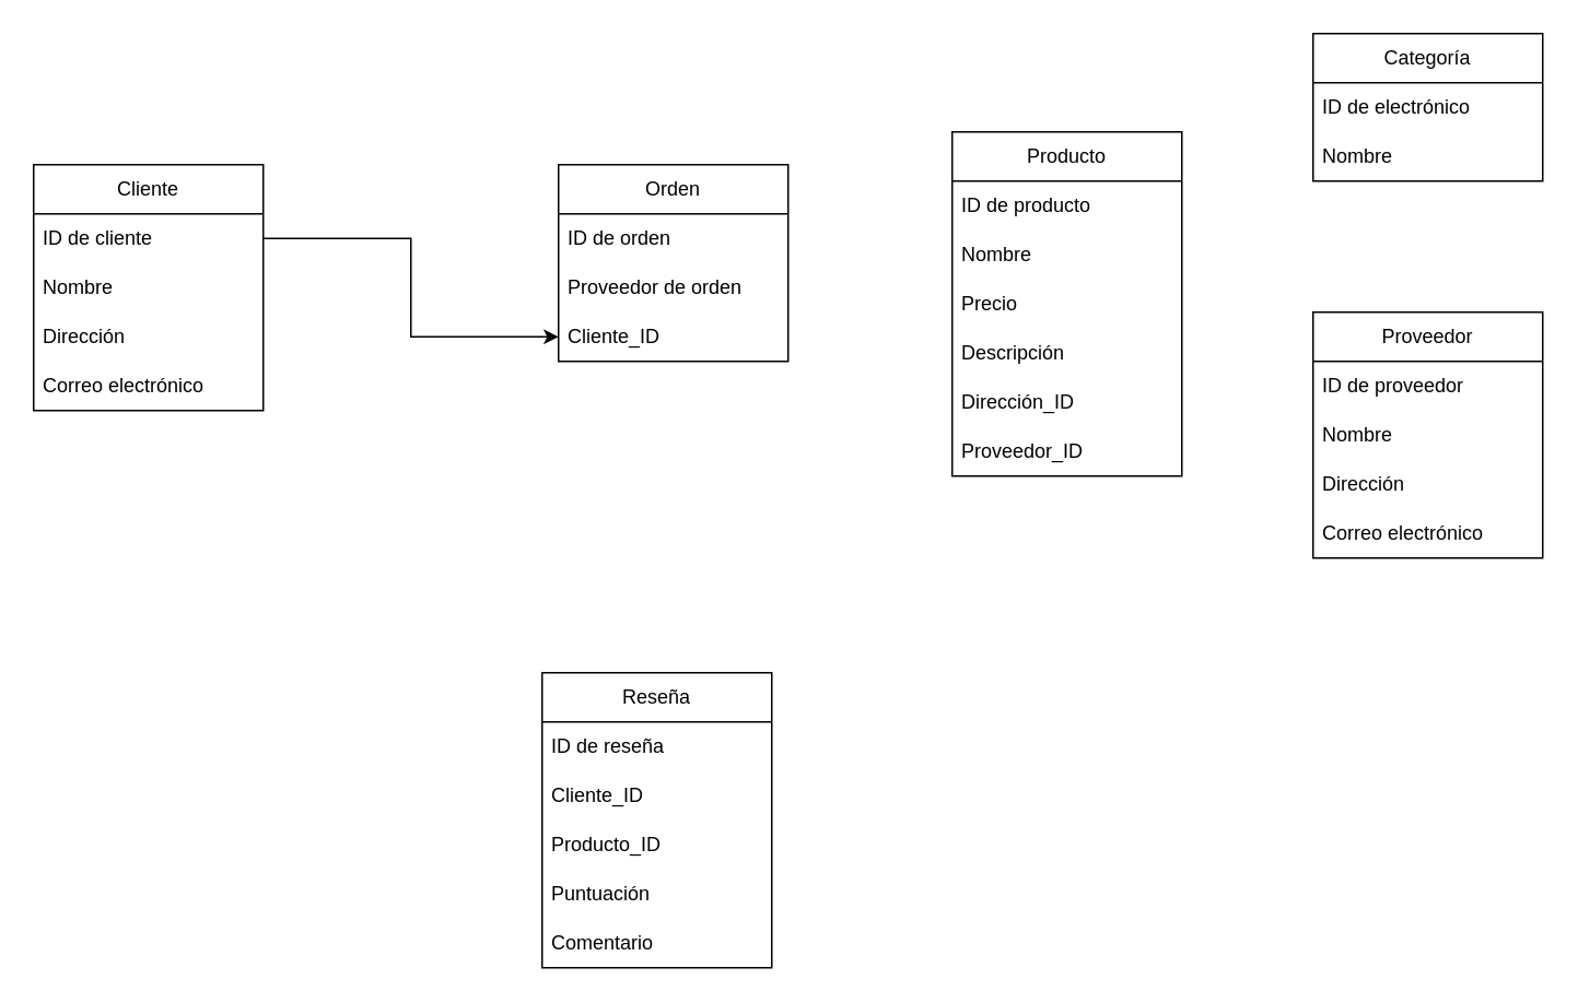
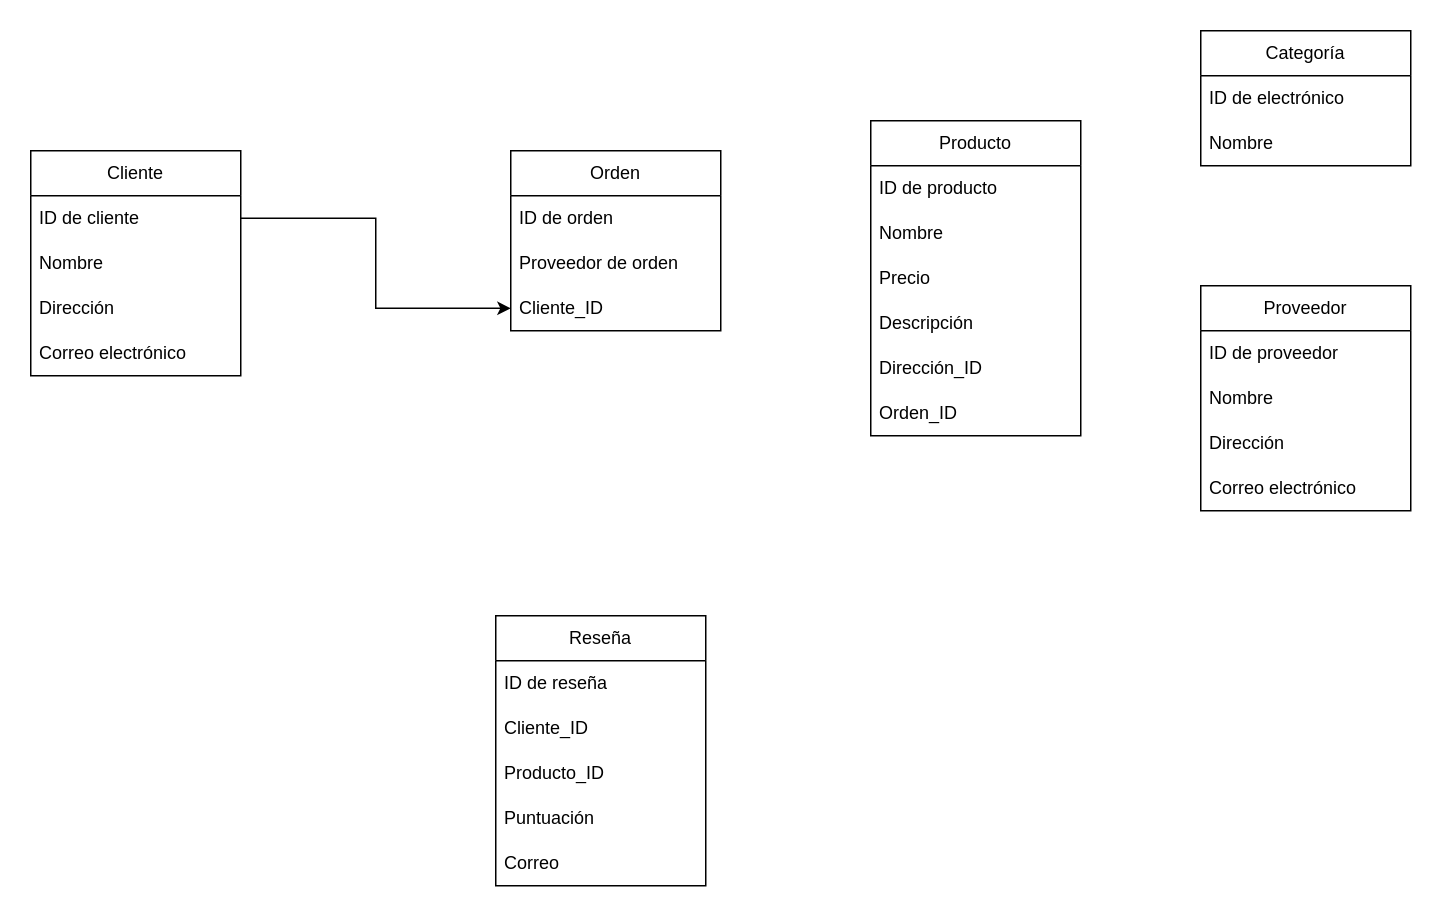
  <mxCell id="0" />
  <mxCell id="1" parent="0" />
  <mxCell id="2" value="Cliente" style="swimlane;fontStyle=0;childLayout=stackLayout;horizontal=1;startSize=30;horizontalStack=0;resizeParent=1;resizeParentMax=0;resizeLast=0;collapsible=1;marginBottom=0;whiteSpace=wrap;html=1;" vertex="1" parent="1"><mxGeometry x="20" y="100" width="140" height="150" as="geometry"><mxRectangle x="340" y="200" width="80" height="30" as="alternateBounds" /></mxGeometry></mxCell>
  <mxCell id="3" value="ID de cliente" style="text;strokeColor=none;fillColor=none;align=left;verticalAlign=middle;spacingLeft=4;spacingRight=4;overflow=hidden;points=[[0,0.5],[1,0.5]];portConstraint=eastwest;rotatable=0;whiteSpace=wrap;html=1;" vertex="1" parent="2"><mxGeometry y="30" width="140" height="30" as="geometry" /></mxCell>
  <mxCell id="4" value="Nombre" style="text;strokeColor=none;fillColor=none;align=left;verticalAlign=middle;spacingLeft=4;spacingRight=4;overflow=hidden;points=[[0,0.5],[1,0.5]];portConstraint=eastwest;rotatable=0;whiteSpace=wrap;html=1;" vertex="1" parent="2"><mxGeometry y="60" width="140" height="30" as="geometry" /></mxCell>
  <mxCell id="5" value="Dirección" style="text;strokeColor=none;fillColor=none;align=left;verticalAlign=middle;spacingLeft=4;spacingRight=4;overflow=hidden;points=[[0,0.5],[1,0.5]];portConstraint=eastwest;rotatable=0;whiteSpace=wrap;html=1;" vertex="1" parent="2"><mxGeometry y="90" width="140" height="30" as="geometry" /></mxCell>
  <mxCell id="6" value="Correo electrónico" style="text;strokeColor=none;fillColor=none;align=left;verticalAlign=middle;spacingLeft=4;spacingRight=4;overflow=hidden;points=[[0,0.5],[1,0.5]];portConstraint=eastwest;rotatable=0;whiteSpace=wrap;html=1;" vertex="1" parent="2"><mxGeometry y="120" width="140" height="30" as="geometry" /></mxCell>
  <mxCell id="7" value="Categoría" style="swimlane;fontStyle=0;childLayout=stackLayout;horizontal=1;startSize=30;horizontalStack=0;resizeParent=1;resizeParentMax=0;resizeLast=0;collapsible=1;marginBottom=0;whiteSpace=wrap;html=1;" vertex="1" parent="1"><mxGeometry x="800" y="20" width="140" height="90" as="geometry"><mxRectangle x="180" y="40" width="80" height="30" as="alternateBounds" /></mxGeometry></mxCell>
  <mxCell id="8" value="ID de electrónico" style="text;strokeColor=none;fillColor=none;align=left;verticalAlign=middle;spacingLeft=4;spacingRight=4;overflow=hidden;points=[[0,0.5],[1,0.5]];portConstraint=eastwest;rotatable=0;whiteSpace=wrap;html=1;" vertex="1" parent="7"><mxGeometry y="30" width="140" height="30" as="geometry" /></mxCell>
  <mxCell id="9" value="Nombre" style="text;strokeColor=none;fillColor=none;align=left;verticalAlign=middle;spacingLeft=4;spacingRight=4;overflow=hidden;points=[[0,0.5],[1,0.5]];portConstraint=eastwest;rotatable=0;whiteSpace=wrap;html=1;" vertex="1" parent="7"><mxGeometry y="60" width="140" height="30" as="geometry" /></mxCell>
  <mxCell id="10" value="Orden" style="swimlane;fontStyle=0;childLayout=stackLayout;horizontal=1;startSize=30;horizontalStack=0;resizeParent=1;resizeParentMax=0;resizeLast=0;collapsible=1;marginBottom=0;whiteSpace=wrap;html=1;" vertex="1" parent="1"><mxGeometry x="340" y="100" width="140" height="120" as="geometry"><mxRectangle x="340" y="200" width="80" height="30" as="alternateBounds" /></mxGeometry></mxCell>
  <mxCell id="11" value="ID de orden" style="text;strokeColor=none;fillColor=none;align=left;verticalAlign=middle;spacingLeft=4;spacingRight=4;overflow=hidden;points=[[0,0.5],[1,0.5]];portConstraint=eastwest;rotatable=0;whiteSpace=wrap;html=1;" vertex="1" parent="10"><mxGeometry y="30" width="140" height="30" as="geometry" /></mxCell>
  <mxCell id="12" value="Proveedor de orden" style="text;strokeColor=none;fillColor=none;align=left;verticalAlign=middle;spacingLeft=4;spacingRight=4;overflow=hidden;points=[[0,0.5],[1,0.5]];portConstraint=eastwest;rotatable=0;whiteSpace=wrap;html=1;" vertex="1" parent="10"><mxGeometry y="60" width="140" height="30" as="geometry" /></mxCell>
  <mxCell id="13" value="Cliente_ID" style="text;strokeColor=none;fillColor=none;align=left;verticalAlign=middle;spacingLeft=4;spacingRight=4;overflow=hidden;points=[[0,0.5],[1,0.5]];portConstraint=eastwest;rotatable=0;whiteSpace=wrap;html=1;" vertex="1" parent="10"><mxGeometry y="90" width="140" height="30" as="geometry" /></mxCell>
  <mxCell id="14" value="Producto" style="swimlane;fontStyle=0;childLayout=stackLayout;horizontal=1;startSize=30;horizontalStack=0;resizeParent=1;resizeParentMax=0;resizeLast=0;collapsible=1;marginBottom=0;whiteSpace=wrap;html=1;" vertex="1" parent="1"><mxGeometry x="580" y="80" width="140" height="210" as="geometry"><mxRectangle x="180" y="40" width="80" height="30" as="alternateBounds" /></mxGeometry></mxCell>
  <mxCell id="15" value="ID de producto" style="text;strokeColor=none;fillColor=none;align=left;verticalAlign=middle;spacingLeft=4;spacingRight=4;overflow=hidden;points=[[0,0.5],[1,0.5]];portConstraint=eastwest;rotatable=0;whiteSpace=wrap;html=1;" vertex="1" parent="14"><mxGeometry y="30" width="140" height="30" as="geometry" /></mxCell>
  <mxCell id="16" value="Nombre" style="text;strokeColor=none;fillColor=none;align=left;verticalAlign=middle;spacingLeft=4;spacingRight=4;overflow=hidden;points=[[0,0.5],[1,0.5]];portConstraint=eastwest;rotatable=0;whiteSpace=wrap;html=1;" vertex="1" parent="14"><mxGeometry y="60" width="140" height="30" as="geometry" /></mxCell>
  <mxCell id="17" value="Precio" style="text;strokeColor=none;fillColor=none;align=left;verticalAlign=middle;spacingLeft=4;spacingRight=4;overflow=hidden;points=[[0,0.5],[1,0.5]];portConstraint=eastwest;rotatable=0;whiteSpace=wrap;html=1;" vertex="1" parent="14"><mxGeometry y="90" width="140" height="30" as="geometry" /></mxCell>
  <mxCell id="18" value="Descripción" style="text;strokeColor=none;fillColor=none;align=left;verticalAlign=middle;spacingLeft=4;spacingRight=4;overflow=hidden;points=[[0,0.5],[1,0.5]];portConstraint=eastwest;rotatable=0;whiteSpace=wrap;html=1;" vertex="1" parent="14"><mxGeometry y="120" width="140" height="30" as="geometry" /></mxCell>
  <mxCell id="19" value="Dirección_ID" style="text;strokeColor=none;fillColor=none;align=left;verticalAlign=middle;spacingLeft=4;spacingRight=4;overflow=hidden;points=[[0,0.5],[1,0.5]];portConstraint=eastwest;rotatable=0;whiteSpace=wrap;html=1;" vertex="1" parent="14"><mxGeometry y="150" width="140" height="30" as="geometry" /></mxCell>
- <mxCell id="20" value="Proveedor_ID" style="text;strokeColor=none;fillColor=none;align=left;verticalAlign=middle;spacingLeft=4;spacingRight=4;overflow=hidden;points=[[0,0.5],[1,0.5]];portConstraint=eastwest;rotatable=0;whiteSpace=wrap;html=1;" vertex="1" parent="14"><mxGeometry y="180" width="140" height="30" as="geometry" /></mxCell>
+ <mxCell id="20" value="Orden_ID" style="text;strokeColor=none;fillColor=none;align=left;verticalAlign=middle;spacingLeft=4;spacingRight=4;overflow=hidden;points=[[0,0.5],[1,0.5]];portConstraint=eastwest;rotatable=0;whiteSpace=wrap;html=1;" vertex="1" parent="14"><mxGeometry y="180" width="140" height="30" as="geometry" /></mxCell>
  <mxCell id="21" value="Proveedor" style="swimlane;fontStyle=0;childLayout=stackLayout;horizontal=1;startSize=30;horizontalStack=0;resizeParent=1;resizeParentMax=0;resizeLast=0;collapsible=1;marginBottom=0;whiteSpace=wrap;html=1;" vertex="1" parent="1"><mxGeometry x="800" y="190" width="140" height="150" as="geometry"><mxRectangle x="180" y="40" width="80" height="30" as="alternateBounds" /></mxGeometry></mxCell>
  <mxCell id="22" value="ID de proveedor" style="text;strokeColor=none;fillColor=none;align=left;verticalAlign=middle;spacingLeft=4;spacingRight=4;overflow=hidden;points=[[0,0.5],[1,0.5]];portConstraint=eastwest;rotatable=0;whiteSpace=wrap;html=1;" vertex="1" parent="21"><mxGeometry y="30" width="140" height="30" as="geometry" /></mxCell>
  <mxCell id="23" value="Nombre" style="text;strokeColor=none;fillColor=none;align=left;verticalAlign=middle;spacingLeft=4;spacingRight=4;overflow=hidden;points=[[0,0.5],[1,0.5]];portConstraint=eastwest;rotatable=0;whiteSpace=wrap;html=1;" vertex="1" parent="21"><mxGeometry y="60" width="140" height="30" as="geometry" /></mxCell>
  <mxCell id="24" value="Dirección" style="text;strokeColor=none;fillColor=none;align=left;verticalAlign=middle;spacingLeft=4;spacingRight=4;overflow=hidden;points=[[0,0.5],[1,0.5]];portConstraint=eastwest;rotatable=0;whiteSpace=wrap;html=1;" vertex="1" parent="21"><mxGeometry y="90" width="140" height="30" as="geometry" /></mxCell>
  <mxCell id="25" value="Correo electrónico" style="text;strokeColor=none;fillColor=none;align=left;verticalAlign=middle;spacingLeft=4;spacingRight=4;overflow=hidden;points=[[0,0.5],[1,0.5]];portConstraint=eastwest;rotatable=0;whiteSpace=wrap;html=1;" vertex="1" parent="21"><mxGeometry y="120" width="140" height="30" as="geometry" /></mxCell>
  <mxCell id="26" value="Reseña" style="swimlane;fontStyle=0;childLayout=stackLayout;horizontal=1;startSize=30;horizontalStack=0;resizeParent=1;resizeParentMax=0;resizeLast=0;collapsible=1;marginBottom=0;whiteSpace=wrap;html=1;" vertex="1" parent="1"><mxGeometry x="330" y="410" width="140" height="180" as="geometry"><mxRectangle x="180" y="40" width="80" height="30" as="alternateBounds" /></mxGeometry></mxCell>
  <mxCell id="27" value="ID de reseña" style="text;strokeColor=none;fillColor=none;align=left;verticalAlign=middle;spacingLeft=4;spacingRight=4;overflow=hidden;points=[[0,0.5],[1,0.5]];portConstraint=eastwest;rotatable=0;whiteSpace=wrap;html=1;" vertex="1" parent="26"><mxGeometry y="30" width="140" height="30" as="geometry" /></mxCell>
  <mxCell id="28" value="Cliente_ID" style="text;strokeColor=none;fillColor=none;align=left;verticalAlign=middle;spacingLeft=4;spacingRight=4;overflow=hidden;points=[[0,0.5],[1,0.5]];portConstraint=eastwest;rotatable=0;whiteSpace=wrap;html=1;" vertex="1" parent="26"><mxGeometry y="60" width="140" height="30" as="geometry" /></mxCell>
  <mxCell id="29" value="Producto_ID" style="text;strokeColor=none;fillColor=none;align=left;verticalAlign=middle;spacingLeft=4;spacingRight=4;overflow=hidden;points=[[0,0.5],[1,0.5]];portConstraint=eastwest;rotatable=0;whiteSpace=wrap;html=1;" vertex="1" parent="26"><mxGeometry y="90" width="140" height="30" as="geometry" /></mxCell>
  <mxCell id="30" value="Puntuación" style="text;strokeColor=none;fillColor=none;align=left;verticalAlign=middle;spacingLeft=4;spacingRight=4;overflow=hidden;points=[[0,0.5],[1,0.5]];portConstraint=eastwest;rotatable=0;whiteSpace=wrap;html=1;" vertex="1" parent="26"><mxGeometry y="120" width="140" height="30" as="geometry" /></mxCell>
- <mxCell id="31" value="Comentario" style="text;strokeColor=none;fillColor=none;align=left;verticalAlign=middle;spacingLeft=4;spacingRight=4;overflow=hidden;points=[[0,0.5],[1,0.5]];portConstraint=eastwest;rotatable=0;whiteSpace=wrap;html=1;" vertex="1" parent="26"><mxGeometry y="150" width="140" height="30" as="geometry" /></mxCell>
+ <mxCell id="31" value="Correo" style="text;strokeColor=none;fillColor=none;align=left;verticalAlign=middle;spacingLeft=4;spacingRight=4;overflow=hidden;points=[[0,0.5],[1,0.5]];portConstraint=eastwest;rotatable=0;whiteSpace=wrap;html=1;" vertex="1" parent="26"><mxGeometry y="150" width="140" height="30" as="geometry" /></mxCell>
  <mxCell id="32" style="edgeStyle=orthogonalEdgeStyle;rounded=0;orthogonalLoop=1;jettySize=auto;html=1;" edge="1" parent="1" source="3" target="13"><mxGeometry relative="1" as="geometry" /></mxCell>
